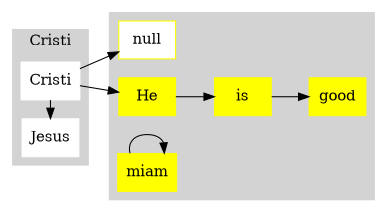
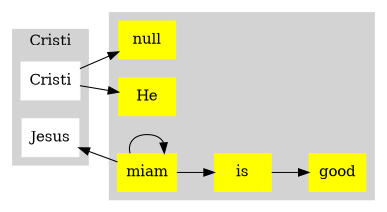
  digraph {
    rankdir=LR
    node [color=yellow shape=box style=filled]
    Cristi [color=white]
    Jesus [color=white]
-   null [fillcolor=white]
+   null
    He
    is
    good
    miam
    subgraph cluster_1 {
      color=lightgrey
      label=Cristi
      style=filled
      Cristi
      Jesus
    }
    subgraph cluster_2 {
      color=lightgrey
      style=filled
      null
      He
      is
      good
      miam
    }
-   Cristi -> Jesus [constraint=false]
+   miam -> Jesus [constraint=false]
    Cristi -> null
    Cristi -> He
-   He -> is
+   miam -> is
    is -> good
    miam -> miam
  }
